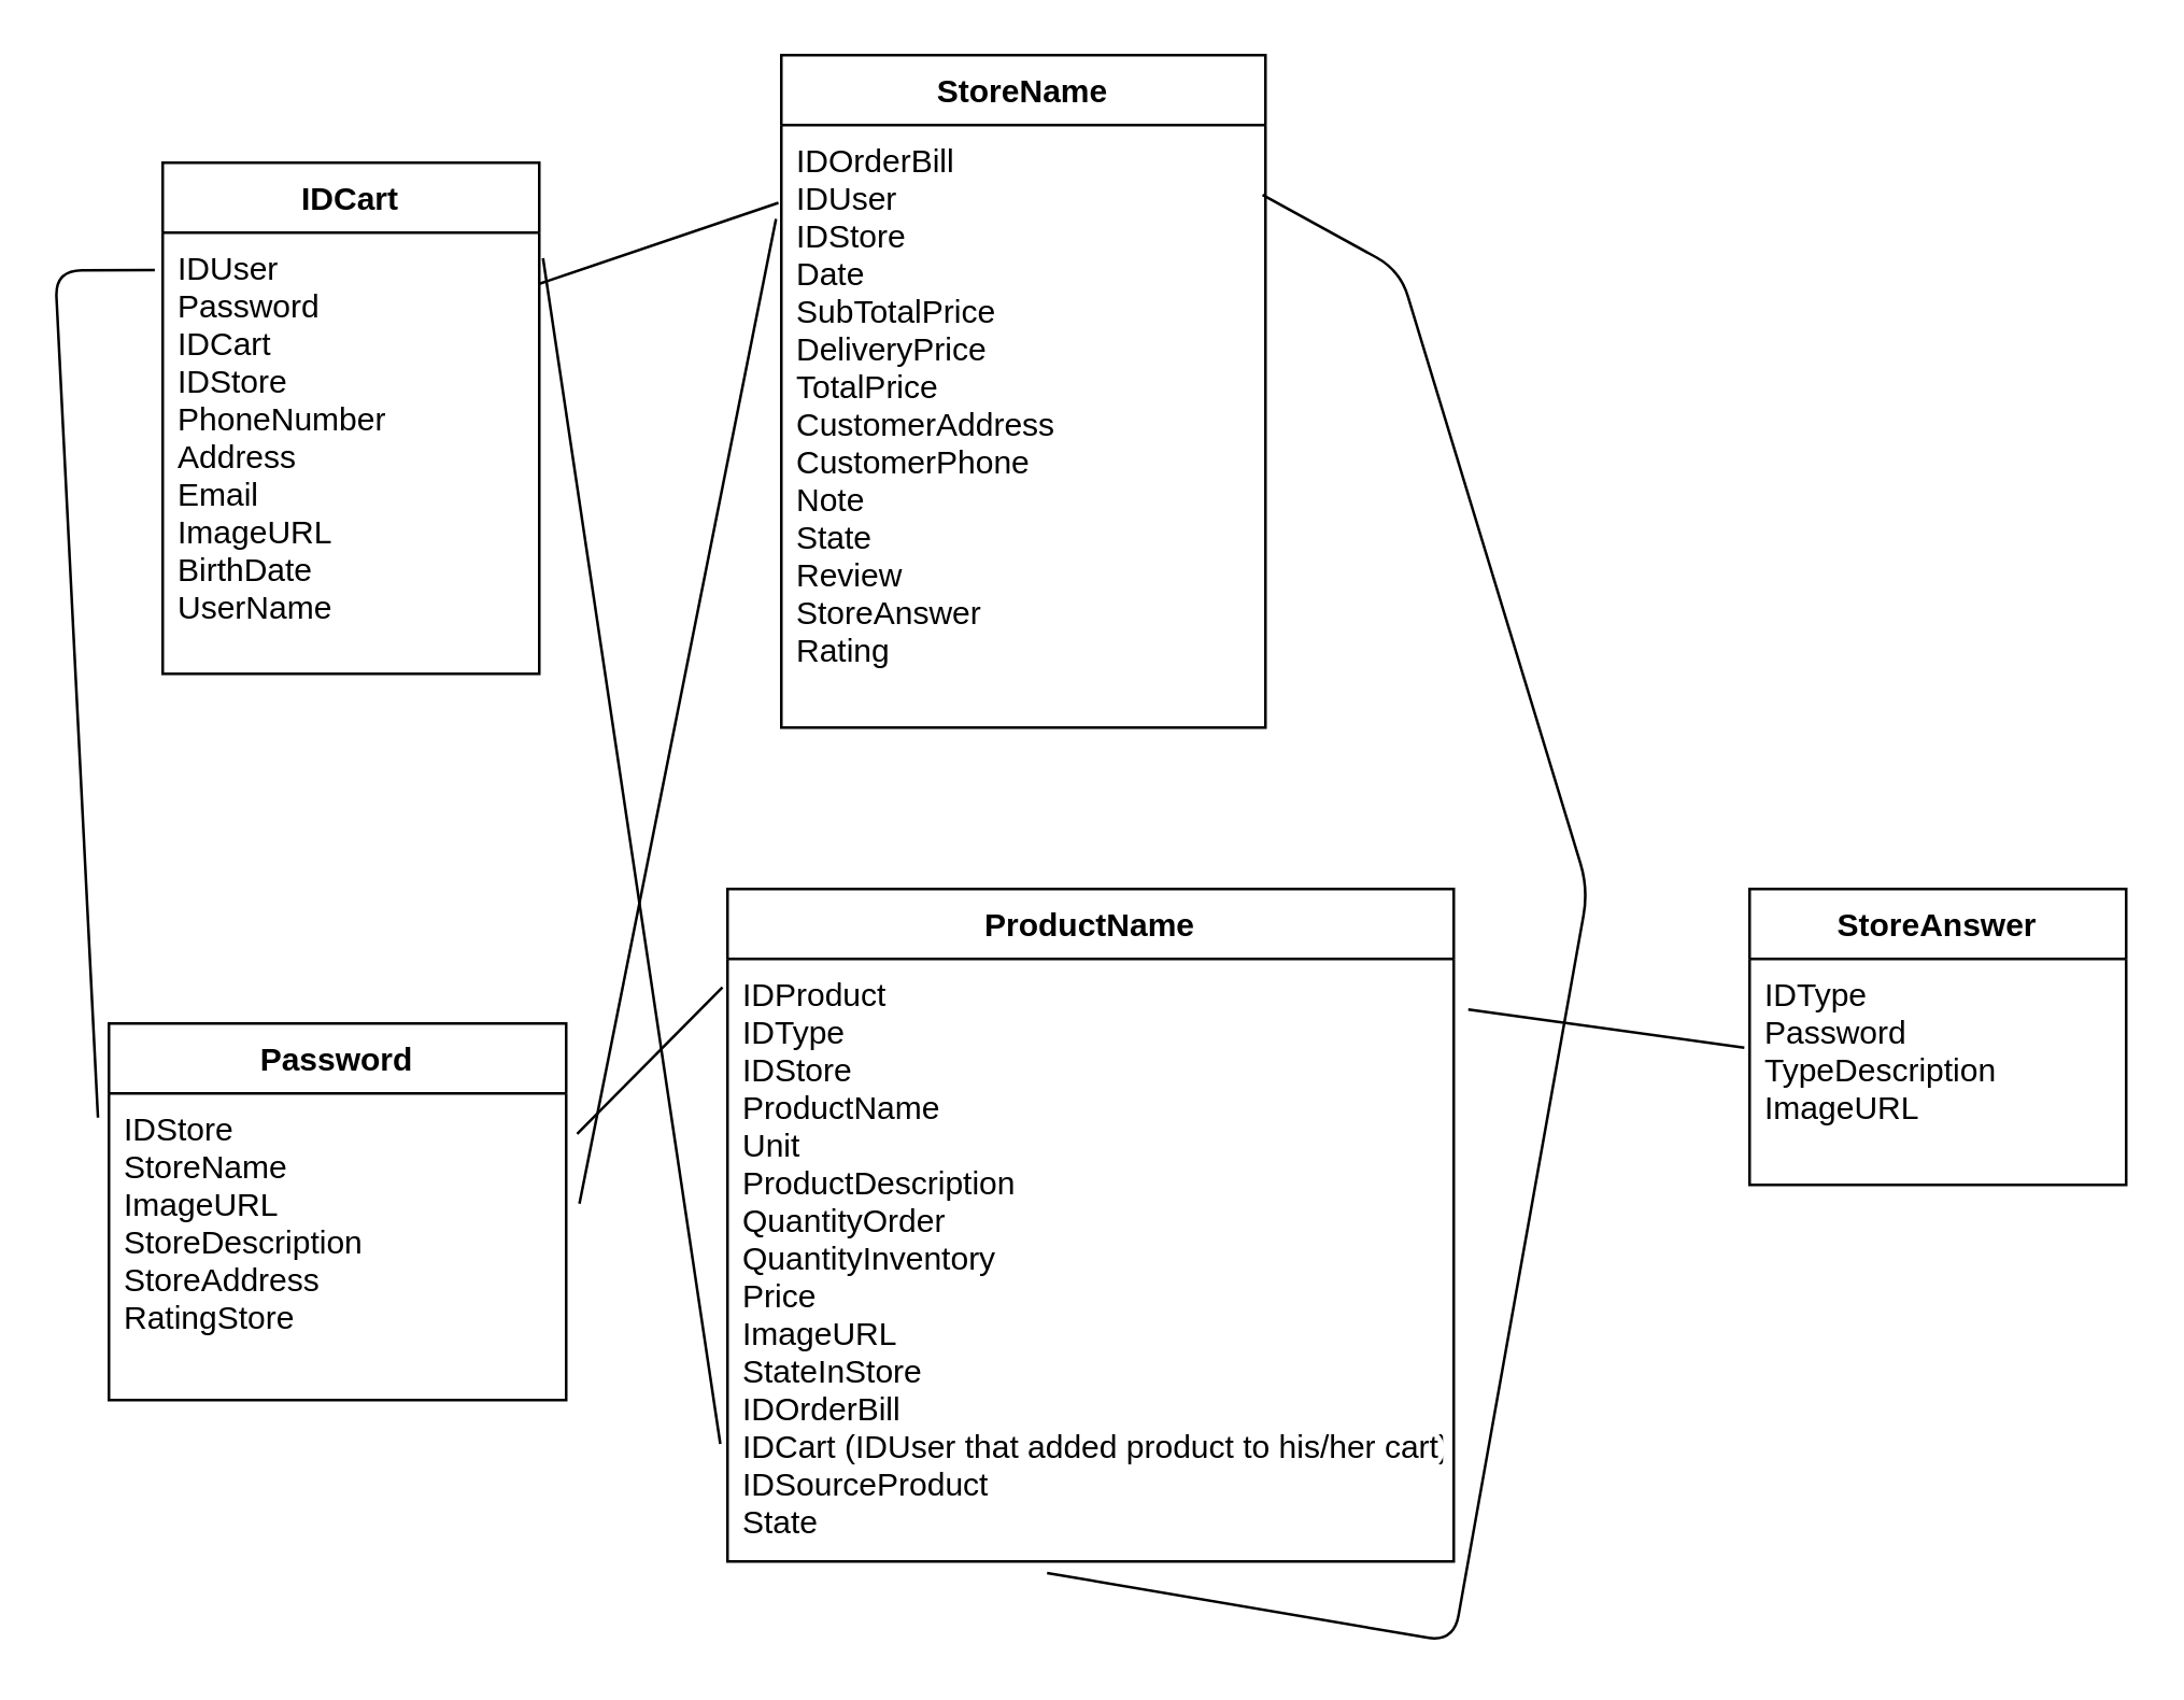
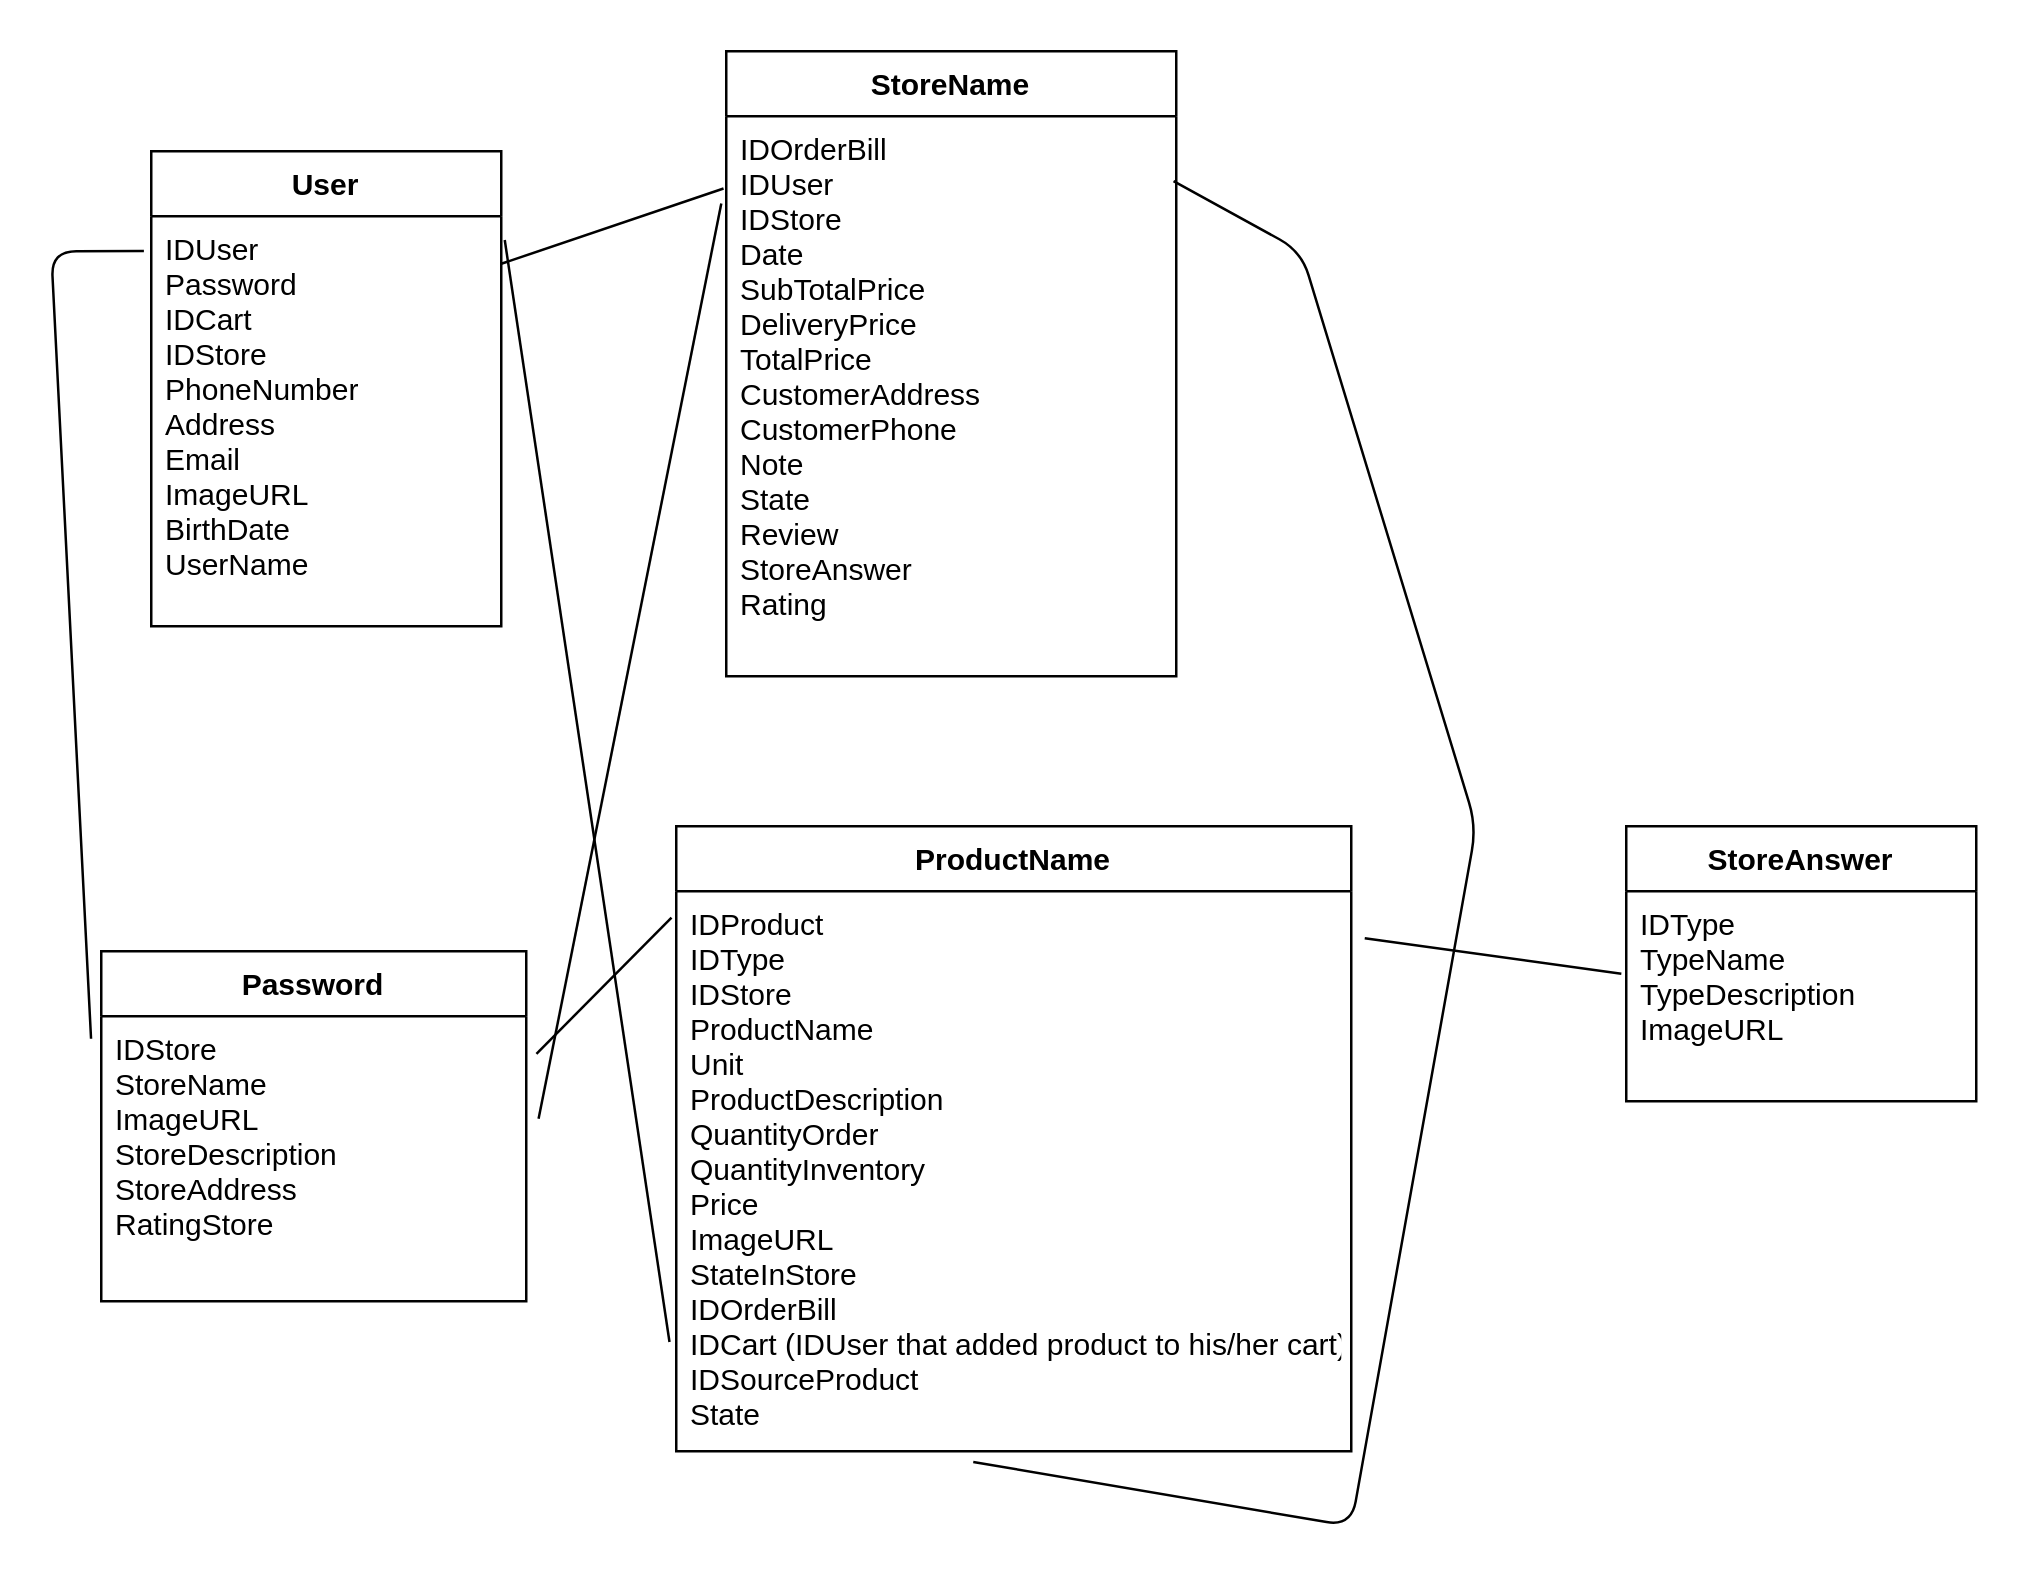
  <mxCell id="0" />
  <mxCell id="1" parent="0" />
- <mxCell id="2" value="IDCart" style="swimlane;fontStyle=1;childLayout=stackLayout;horizontal=1;startSize=26;fillColor=none;horizontalStack=0;resizeParent=1;resizeParentMax=0;resizeLast=0;collapsible=1;marginBottom=0;" parent="1" vertex="1"><mxGeometry x="60" y="60" width="140" height="190" as="geometry" /></mxCell>
+ <mxCell id="2" value="User" style="swimlane;fontStyle=1;childLayout=stackLayout;horizontal=1;startSize=26;fillColor=none;horizontalStack=0;resizeParent=1;resizeParentMax=0;resizeLast=0;collapsible=1;marginBottom=0;" parent="1" vertex="1"><mxGeometry x="60" y="60" width="140" height="190" as="geometry" /></mxCell>
  <mxCell id="3" value="IDUser&#10;Password&#10;IDCart&#10;IDStore&#10;PhoneNumber&#10;Address&#10;Email&#10;ImageURL&#10;BirthDate&#10;UserName&#10;" style="text;strokeColor=none;fillColor=none;align=left;verticalAlign=top;spacingLeft=4;spacingRight=4;overflow=hidden;rotatable=0;points=[[0,0.5],[1,0.5]];portConstraint=eastwest;" parent="2" vertex="1"><mxGeometry y="26" width="140" height="164" as="geometry" /></mxCell>
  <mxCell id="4" value="ProductName" style="swimlane;fontStyle=1;childLayout=stackLayout;horizontal=1;startSize=26;fillColor=none;horizontalStack=0;resizeParent=1;resizeParentMax=0;resizeLast=0;collapsible=1;marginBottom=0;" parent="1" vertex="1"><mxGeometry x="270" y="330" width="270" height="250" as="geometry" /></mxCell>
  <mxCell id="5" value="IDProduct&#10;IDType&#10;IDStore&#10;ProductName&#10;Unit&#10;ProductDescription&#10;QuantityOrder&#10;QuantityInventory&#10;Price&#10;ImageURL&#10;StateInStore&#10;IDOrderBill&#10;IDCart (IDUser that added product to his/her cart)&#10;IDSourceProduct&#10;State" style="text;strokeColor=none;fillColor=none;align=left;verticalAlign=top;spacingLeft=4;spacingRight=4;overflow=hidden;rotatable=0;points=[[0,0.5],[1,0.5]];portConstraint=eastwest;" parent="4" vertex="1"><mxGeometry y="26" width="270" height="224" as="geometry" /></mxCell>
  <mxCell id="6" value="Password" style="swimlane;fontStyle=1;childLayout=stackLayout;horizontal=1;startSize=26;fillColor=none;horizontalStack=0;resizeParent=1;resizeParentMax=0;resizeLast=0;collapsible=1;marginBottom=0;" parent="1" vertex="1"><mxGeometry x="40" y="380" width="170" height="140" as="geometry" /></mxCell>
  <mxCell id="7" value="IDStore&#10;StoreName&#10;ImageURL&#10;StoreDescription&#10;StoreAddress&#10;RatingStore&#10;" style="text;strokeColor=none;fillColor=none;align=left;verticalAlign=top;spacingLeft=4;spacingRight=4;overflow=hidden;rotatable=0;points=[[0,0.5],[1,0.5]];portConstraint=eastwest;" parent="6" vertex="1"><mxGeometry y="26" width="170" height="114" as="geometry" /></mxCell>
  <mxCell id="8" value="StoreName" style="swimlane;fontStyle=1;childLayout=stackLayout;horizontal=1;startSize=26;fillColor=none;horizontalStack=0;resizeParent=1;resizeParentMax=0;resizeLast=0;collapsible=1;marginBottom=0;" parent="1" vertex="1"><mxGeometry x="290" y="20" width="180" height="250" as="geometry" /></mxCell>
  <mxCell id="9" value="IDOrderBill&#10;IDUser&#10;IDStore&#10;Date&#10;SubTotalPrice&#10;DeliveryPrice&#10;TotalPrice&#10;CustomerAddress&#10;CustomerPhone&#10;Note&#10;State&#10;Review&#10;StoreAnswer&#10;Rating&#10;&#10;&#10;" style="text;strokeColor=none;fillColor=none;align=left;verticalAlign=top;spacingLeft=4;spacingRight=4;overflow=hidden;rotatable=0;points=[[0,0.5],[1,0.5]];portConstraint=eastwest;" parent="8" vertex="1"><mxGeometry y="26" width="180" height="224" as="geometry" /></mxCell>
  <mxCell id="10" value="" style="endArrow=none;html=1;entryX=-0.021;entryY=0.085;entryDx=0;entryDy=0;entryPerimeter=0;exitX=-0.024;exitY=0.079;exitDx=0;exitDy=0;exitPerimeter=0;" parent="1" source="7" target="3" edge="1"><mxGeometry width="50" height="50" relative="1" as="geometry"><mxPoint x="30" y="420" as="sourcePoint" /><mxPoint x="400" y="260" as="targetPoint" /><Array as="points"><mxPoint x="20" y="100" /></Array></mxGeometry></mxCell>
  <mxCell id="11" value="" style="endArrow=none;html=1;exitX=1.029;exitY=0.36;exitDx=0;exitDy=0;exitPerimeter=0;entryX=-0.011;entryY=0.156;entryDx=0;entryDy=0;entryPerimeter=0;" parent="1" source="7" target="9" edge="1"><mxGeometry width="50" height="50" relative="1" as="geometry"><mxPoint x="350" y="310" as="sourcePoint" /><mxPoint x="270" y="110" as="targetPoint" /></mxGeometry></mxCell>
  <mxCell id="12" value="" style="endArrow=none;html=1;entryX=-0.014;entryY=0.393;entryDx=0;entryDy=0;entryPerimeter=0;exitX=1.02;exitY=0.084;exitDx=0;exitDy=0;exitPerimeter=0;" parent="1" source="5" target="17" edge="1"><mxGeometry width="50" height="50" relative="1" as="geometry"><mxPoint x="350" y="380" as="sourcePoint" /><mxPoint x="400" y="330" as="targetPoint" /></mxGeometry></mxCell>
  <mxCell id="13" value="" style="endArrow=none;html=1;exitX=1.024;exitY=0.132;exitDx=0;exitDy=0;exitPerimeter=0;entryX=-0.007;entryY=0.047;entryDx=0;entryDy=0;entryPerimeter=0;" parent="1" source="7" target="5" edge="1"><mxGeometry width="50" height="50" relative="1" as="geometry"><mxPoint x="350" y="380" as="sourcePoint" /><mxPoint x="400" y="330" as="targetPoint" /></mxGeometry></mxCell>
  <mxCell id="14" value="" style="endArrow=none;html=1;exitX=1;exitY=0.116;exitDx=0;exitDy=0;exitPerimeter=0;entryX=-0.006;entryY=0.129;entryDx=0;entryDy=0;entryPerimeter=0;" parent="1" source="3" target="9" edge="1"><mxGeometry width="50" height="50" relative="1" as="geometry"><mxPoint x="350" y="230" as="sourcePoint" /><mxPoint x="400" y="180" as="targetPoint" /></mxGeometry></mxCell>
  <mxCell id="15" value="" style="endArrow=none;html=1;entryX=0.994;entryY=0.116;entryDx=0;entryDy=0;entryPerimeter=0;exitX=0.44;exitY=1.019;exitDx=0;exitDy=0;exitPerimeter=0;" parent="1" source="5" target="9" edge="1"><mxGeometry width="50" height="50" relative="1" as="geometry"><mxPoint x="340" y="570" as="sourcePoint" /><mxPoint x="400" y="330" as="targetPoint" /><Array as="points"><mxPoint x="540" y="610" /><mxPoint x="590" y="330" /><mxPoint x="520" y="100" /></Array></mxGeometry></mxCell>
  <mxCell id="16" value="StoreAnswer" style="swimlane;fontStyle=1;childLayout=stackLayout;horizontal=1;startSize=26;fillColor=none;horizontalStack=0;resizeParent=1;resizeParentMax=0;resizeLast=0;collapsible=1;marginBottom=0;" parent="1" vertex="1"><mxGeometry x="650" y="330" width="140" height="110" as="geometry" /></mxCell>
- <mxCell id="17" value="IDType&#10;Password&#10;TypeDescription&#10;ImageURL&#10;" style="text;strokeColor=none;fillColor=none;align=left;verticalAlign=top;spacingLeft=4;spacingRight=4;overflow=hidden;rotatable=0;points=[[0,0.5],[1,0.5]];portConstraint=eastwest;" parent="16" vertex="1"><mxGeometry y="26" width="140" height="84" as="geometry" /></mxCell>
+ <mxCell id="17" value="IDType&#10;TypeName&#10;TypeDescription&#10;ImageURL&#10;" style="text;strokeColor=none;fillColor=none;align=left;verticalAlign=top;spacingLeft=4;spacingRight=4;overflow=hidden;rotatable=0;points=[[0,0.5],[1,0.5]];portConstraint=eastwest;" parent="16" vertex="1"><mxGeometry y="26" width="140" height="84" as="geometry" /></mxCell>
  <mxCell id="18" value="" style="endArrow=none;html=1;entryX=1.01;entryY=0.058;entryDx=0;entryDy=0;entryPerimeter=0;exitX=-0.01;exitY=0.805;exitDx=0;exitDy=0;exitPerimeter=0;" parent="1" source="5" target="3" edge="1"><mxGeometry width="50" height="50" relative="1" as="geometry"><mxPoint x="590" y="270" as="sourcePoint" /><mxPoint x="640" y="220" as="targetPoint" /></mxGeometry></mxCell>
